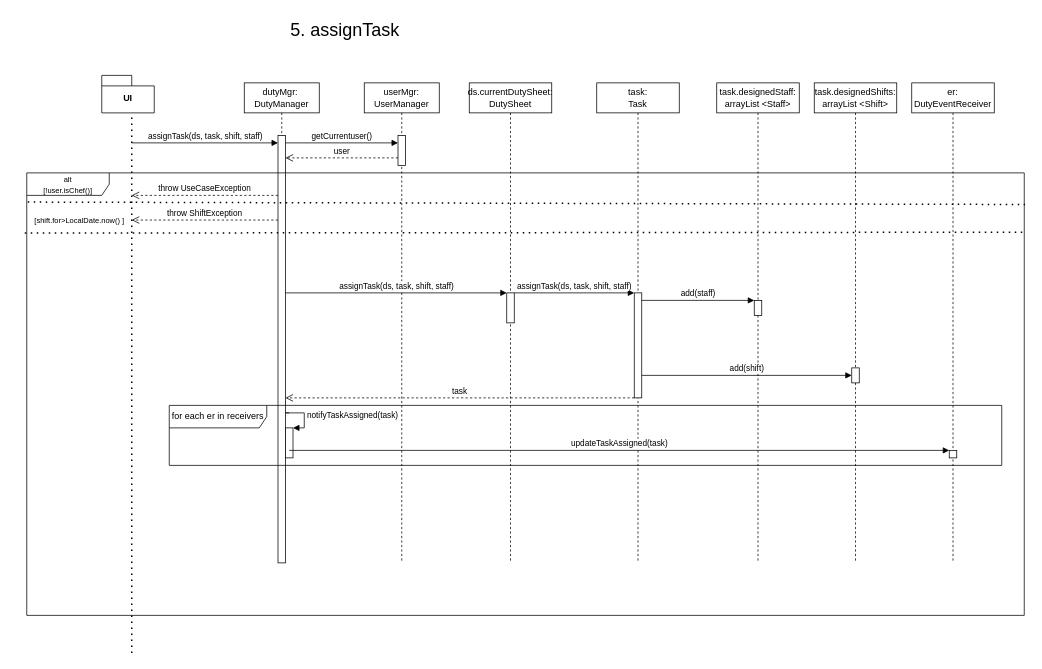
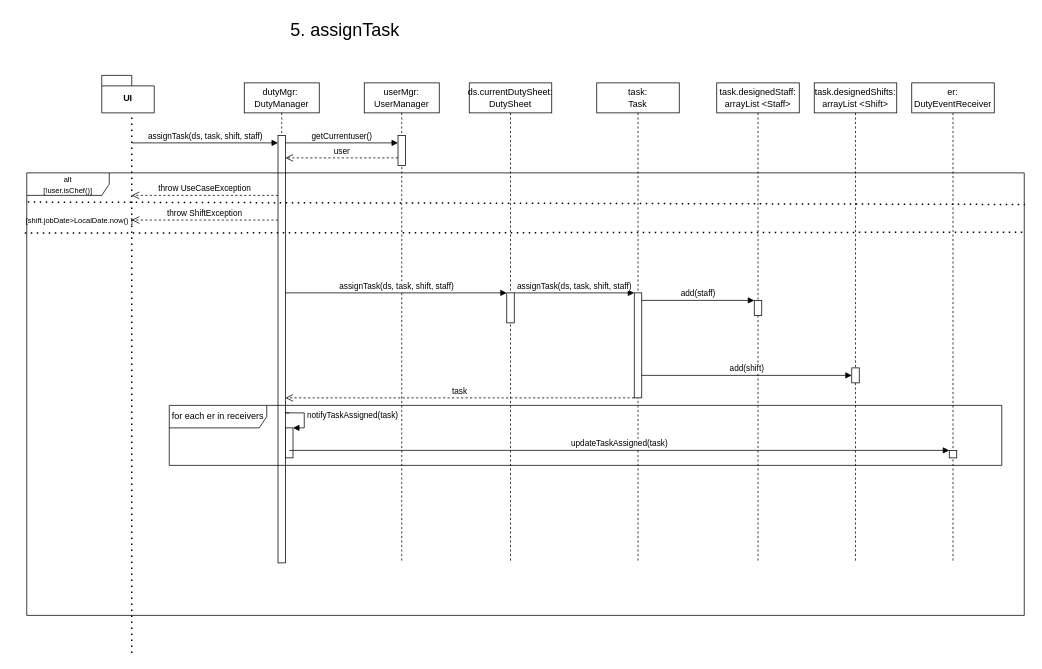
  <mxCell id="0" />
  <mxCell id="1" parent="0" />
  <mxCell id="2" value="" style="endArrow=none;dashed=1;html=1;dashPattern=1 3;strokeWidth=2;rounded=0;" edge="1" parent="1"><mxGeometry width="50" height="50" relative="1" as="geometry"><mxPoint x="175" y="870" as="sourcePoint" /><mxPoint x="175" y="150" as="targetPoint" /></mxGeometry></mxCell>
  <mxCell id="3" value="UI" style="shape=folder;fontStyle=1;spacingTop=10;tabWidth=40;tabHeight=14;tabPosition=left;html=1;whiteSpace=wrap;" vertex="1" parent="1"><mxGeometry x="135" y="100" width="70" height="50" as="geometry" /></mxCell>
  <mxCell id="4" value="dutyMgr:&amp;nbsp;&lt;div&gt;DutyManager&lt;/div&gt;" style="shape=umlLifeline;perimeter=lifelinePerimeter;whiteSpace=wrap;html=1;container=1;dropTarget=0;collapsible=0;recursiveResize=0;outlineConnect=0;portConstraint=eastwest;newEdgeStyle={&quot;curved&quot;:0,&quot;rounded&quot;:0};" vertex="1" parent="1"><mxGeometry x="325" y="110" width="100" height="640" as="geometry" /></mxCell>
  <mxCell id="5" value="" style="html=1;points=[[0,0,0,0,5],[0,1,0,0,-5],[1,0,0,0,5],[1,1,0,0,-5]];perimeter=orthogonalPerimeter;outlineConnect=0;targetShapes=umlLifeline;portConstraint=eastwest;newEdgeStyle={&quot;curved&quot;:0,&quot;rounded&quot;:0};" vertex="1" parent="4"><mxGeometry x="45" y="70" width="10" height="570" as="geometry" /></mxCell>
  <mxCell id="6" value="" style="html=1;points=[[0,0,0,0,5],[0,1,0,0,-5],[1,0,0,0,5],[1,1,0,0,-5]];perimeter=orthogonalPerimeter;outlineConnect=0;targetShapes=umlLifeline;portConstraint=eastwest;newEdgeStyle={&quot;curved&quot;:0,&quot;rounded&quot;:0};" vertex="1" parent="4"><mxGeometry x="55" y="460" width="10" height="40" as="geometry" /></mxCell>
  <mxCell id="7" value="notifyTaskAssigned(task)" style="html=1;align=left;spacingLeft=2;endArrow=block;rounded=0;edgeStyle=orthogonalEdgeStyle;curved=0;rounded=0;" edge="1" parent="4"><mxGeometry relative="1" as="geometry"><mxPoint x="60" y="440" as="sourcePoint" /><Array as="points"><mxPoint x="55" y="440" /><mxPoint x="80" y="440" /><mxPoint x="80" y="460" /></Array><mxPoint x="65" y="460" as="targetPoint" /></mxGeometry></mxCell>
  <mxCell id="8" value="&lt;font style=&quot;font-size: 24px;&quot;&gt;5. assignTask&lt;/font&gt;" style="text;html=1;align=center;verticalAlign=middle;resizable=0;points=[];autosize=1;strokeColor=none;fillColor=none;" vertex="1" parent="1"><mxGeometry x="374" y="20" width="170" height="40" as="geometry" /></mxCell>
  <mxCell id="9" value="assignTask(ds, task, shift, staff)" style="html=1;verticalAlign=bottom;endArrow=block;curved=0;rounded=0;" edge="1" parent="1" target="5"><mxGeometry width="80" relative="1" as="geometry"><mxPoint x="175" y="190" as="sourcePoint" /><mxPoint x="355" y="190" as="targetPoint" /></mxGeometry></mxCell>
  <mxCell id="10" value="userMgr:&lt;div&gt;UserManager&lt;/div&gt;" style="shape=umlLifeline;perimeter=lifelinePerimeter;whiteSpace=wrap;html=1;container=1;dropTarget=0;collapsible=0;recursiveResize=0;outlineConnect=0;portConstraint=eastwest;newEdgeStyle={&quot;curved&quot;:0,&quot;rounded&quot;:0};" vertex="1" parent="1"><mxGeometry x="485" y="110" width="100" height="640" as="geometry" /></mxCell>
  <mxCell id="11" value="" style="html=1;points=[[0,0,0,0,5],[0,1,0,0,-5],[1,0,0,0,5],[1,1,0,0,-5]];perimeter=orthogonalPerimeter;outlineConnect=0;targetShapes=umlLifeline;portConstraint=eastwest;newEdgeStyle={&quot;curved&quot;:0,&quot;rounded&quot;:0};" vertex="1" parent="10"><mxGeometry x="45" y="70" width="10" height="40" as="geometry" /></mxCell>
  <mxCell id="12" value="getCurrentuser()" style="html=1;verticalAlign=bottom;endArrow=block;curved=0;rounded=0;" edge="1" parent="1"><mxGeometry width="80" relative="1" as="geometry"><mxPoint x="380" y="190" as="sourcePoint" /><mxPoint x="530" y="190" as="targetPoint" /></mxGeometry></mxCell>
  <mxCell id="13" value="user" style="html=1;verticalAlign=bottom;endArrow=open;dashed=1;endSize=8;curved=0;rounded=0;" edge="1" parent="1" source="11" target="5"><mxGeometry relative="1" as="geometry"><mxPoint x="565" y="200" as="sourcePoint" /><mxPoint x="485" y="200" as="targetPoint" /><Array as="points"><mxPoint x="475" y="210" /></Array></mxGeometry></mxCell>
  <mxCell id="14" value="ds.currentDutySheet:&lt;div&gt;DutySheet&lt;/div&gt;" style="shape=umlLifeline;perimeter=lifelinePerimeter;whiteSpace=wrap;html=1;container=1;dropTarget=0;collapsible=0;recursiveResize=0;outlineConnect=0;portConstraint=eastwest;newEdgeStyle={&quot;curved&quot;:0,&quot;rounded&quot;:0};" vertex="1" parent="1"><mxGeometry x="625" y="110" width="110" height="640" as="geometry" /></mxCell>
  <mxCell id="15" value="" style="html=1;points=[[0,0,0,0,5],[0,1,0,0,-5],[1,0,0,0,5],[1,1,0,0,-5]];perimeter=orthogonalPerimeter;outlineConnect=0;targetShapes=umlLifeline;portConstraint=eastwest;newEdgeStyle={&quot;curved&quot;:0,&quot;rounded&quot;:0};" vertex="1" parent="14"><mxGeometry x="50" y="280" width="10" height="40" as="geometry" /></mxCell>
  <mxCell id="16" value="assignTask(ds, task, shift, staff)" style="html=1;verticalAlign=bottom;endArrow=block;curved=0;rounded=0;" edge="1" parent="1" target="15"><mxGeometry width="80" relative="1" as="geometry"><mxPoint x="380" y="390" as="sourcePoint" /><mxPoint x="690" y="390" as="targetPoint" /></mxGeometry></mxCell>
  <mxCell id="17" value="task:&lt;div&gt;Task&lt;/div&gt;" style="shape=umlLifeline;perimeter=lifelinePerimeter;whiteSpace=wrap;html=1;container=1;dropTarget=0;collapsible=0;recursiveResize=0;outlineConnect=0;portConstraint=eastwest;newEdgeStyle={&quot;curved&quot;:0,&quot;rounded&quot;:0};" vertex="1" parent="1"><mxGeometry x="795" y="110" width="110" height="640" as="geometry" /></mxCell>
  <mxCell id="18" value="" style="html=1;points=[[0,0,0,0,5],[0,1,0,0,-5],[1,0,0,0,5],[1,1,0,0,-5]];perimeter=orthogonalPerimeter;outlineConnect=0;targetShapes=umlLifeline;portConstraint=eastwest;newEdgeStyle={&quot;curved&quot;:0,&quot;rounded&quot;:0};" vertex="1" parent="17"><mxGeometry x="50" y="280" width="10" height="140" as="geometry" /></mxCell>
  <mxCell id="19" value="assignTask(ds, task, shift, staff)" style="html=1;verticalAlign=bottom;endArrow=block;curved=0;rounded=0;" edge="1" parent="1" target="18"><mxGeometry width="80" relative="1" as="geometry"><mxPoint x="685" y="390" as="sourcePoint" /><mxPoint x="815" y="390" as="targetPoint" /></mxGeometry></mxCell>
  <mxCell id="20" value="add(staff)" style="html=1;verticalAlign=bottom;endArrow=block;curved=0;rounded=0;" edge="1" parent="1"><mxGeometry width="80" relative="1" as="geometry"><mxPoint x="855" y="400" as="sourcePoint" /><mxPoint x="1005" y="400" as="targetPoint" /></mxGeometry></mxCell>
  <mxCell id="21" value="task.designedStaff:&lt;div&gt;&lt;div&gt;arrayList &amp;lt;Staff&amp;gt;&lt;/div&gt;&lt;/div&gt;" style="shape=umlLifeline;perimeter=lifelinePerimeter;whiteSpace=wrap;html=1;container=1;dropTarget=0;collapsible=0;recursiveResize=0;outlineConnect=0;portConstraint=eastwest;newEdgeStyle={&quot;curved&quot;:0,&quot;rounded&quot;:0};" vertex="1" parent="1"><mxGeometry x="955" y="110" width="110" height="640" as="geometry" /></mxCell>
  <mxCell id="22" value="" style="html=1;points=[[0,0,0,0,5],[0,1,0,0,-5],[1,0,0,0,5],[1,1,0,0,-5]];perimeter=orthogonalPerimeter;outlineConnect=0;targetShapes=umlLifeline;portConstraint=eastwest;newEdgeStyle={&quot;curved&quot;:0,&quot;rounded&quot;:0};" vertex="1" parent="21"><mxGeometry x="50" y="290" width="10" height="20" as="geometry" /></mxCell>
  <mxCell id="23" value="add(shift)" style="html=1;verticalAlign=bottom;endArrow=block;curved=0;rounded=0;" edge="1" parent="1" target="25"><mxGeometry width="80" relative="1" as="geometry"><mxPoint x="855" y="500" as="sourcePoint" /><mxPoint x="1095" y="500" as="targetPoint" /></mxGeometry></mxCell>
  <mxCell id="24" value="task.designedShifts:&lt;div&gt;&lt;div&gt;arrayList &amp;lt;Shift&amp;gt;&lt;/div&gt;&lt;/div&gt;" style="shape=umlLifeline;perimeter=lifelinePerimeter;whiteSpace=wrap;html=1;container=1;dropTarget=0;collapsible=0;recursiveResize=0;outlineConnect=0;portConstraint=eastwest;newEdgeStyle={&quot;curved&quot;:0,&quot;rounded&quot;:0};" vertex="1" parent="1"><mxGeometry x="1085" y="110" width="110" height="640" as="geometry" /></mxCell>
  <mxCell id="25" value="" style="html=1;points=[[0,0,0,0,5],[0,1,0,0,-5],[1,0,0,0,5],[1,1,0,0,-5]];perimeter=orthogonalPerimeter;outlineConnect=0;targetShapes=umlLifeline;portConstraint=eastwest;newEdgeStyle={&quot;curved&quot;:0,&quot;rounded&quot;:0};" vertex="1" parent="24"><mxGeometry x="50" y="380" width="10" height="20" as="geometry" /></mxCell>
  <mxCell id="26" value="er:&lt;div&gt;DutyEventReceiver&lt;/div&gt;" style="shape=umlLifeline;perimeter=lifelinePerimeter;whiteSpace=wrap;html=1;container=1;dropTarget=0;collapsible=0;recursiveResize=0;outlineConnect=0;portConstraint=eastwest;newEdgeStyle={&quot;curved&quot;:0,&quot;rounded&quot;:0};" vertex="1" parent="1"><mxGeometry x="1215" y="110" width="110" height="640" as="geometry" /></mxCell>
  <mxCell id="27" value="" style="html=1;points=[[0,0,0,0,5],[0,1,0,0,-5],[1,0,0,0,5],[1,1,0,0,-5]];perimeter=orthogonalPerimeter;outlineConnect=0;targetShapes=umlLifeline;portConstraint=eastwest;newEdgeStyle={&quot;curved&quot;:0,&quot;rounded&quot;:0};" vertex="1" parent="26"><mxGeometry x="50" y="490" width="10" height="10" as="geometry" /></mxCell>
  <mxCell id="28" value="task" style="html=1;verticalAlign=bottom;endArrow=open;dashed=1;endSize=8;curved=0;rounded=0;" edge="1" parent="1"><mxGeometry relative="1" as="geometry"><mxPoint x="845" y="530" as="sourcePoint" /><mxPoint x="380" y="530" as="targetPoint" /></mxGeometry></mxCell>
  <mxCell id="29" value="updateTaskAssigned(task)" style="html=1;verticalAlign=bottom;endArrow=block;curved=0;rounded=0;" edge="1" parent="1" target="27"><mxGeometry width="80" relative="1" as="geometry"><mxPoint x="385" y="600" as="sourcePoint" /><mxPoint x="530" y="600" as="targetPoint" /></mxGeometry></mxCell>
  <mxCell id="30" value="for each er in receivers" style="shape=umlFrame;whiteSpace=wrap;html=1;pointerEvents=0;width=130;height=30;" vertex="1" parent="1"><mxGeometry x="225" y="540" width="1110" height="80" as="geometry" /></mxCell>
  <mxCell id="31" value="&lt;font style=&quot;font-size: 10px;&quot;&gt;alt&lt;/font&gt;&lt;div&gt;&lt;font style=&quot;font-size: 10px;&quot;&gt;[!user.isChef()]&lt;/font&gt;&lt;/div&gt;" style="shape=umlFrame;whiteSpace=wrap;html=1;pointerEvents=0;width=110;height=30;" vertex="1" parent="1"><mxGeometry x="35" y="230" width="1330" height="590" as="geometry" /></mxCell>
  <mxCell id="32" value="throw UseCaseException" style="html=1;verticalAlign=bottom;endArrow=open;dashed=1;endSize=8;curved=0;rounded=0;" edge="1" parent="1"><mxGeometry relative="1" as="geometry"><mxPoint x="370" y="260" as="sourcePoint" /><mxPoint x="175" y="260" as="targetPoint" /></mxGeometry></mxCell>
  <mxCell id="33" value="" style="endArrow=none;dashed=1;html=1;dashPattern=1 3;strokeWidth=2;rounded=0;exitX=0.001;exitY=0.066;exitDx=0;exitDy=0;exitPerimeter=0;entryX=1;entryY=0.085;entryDx=0;entryDy=0;entryPerimeter=0;" edge="1" parent="1" source="31"><mxGeometry width="50" height="50" relative="1" as="geometry"><mxPoint x="64.7" y="271.56" as="sourcePoint" /><mxPoint x="1366" y="272.15" as="targetPoint" /></mxGeometry></mxCell>
  <mxCell id="34" value="" style="endArrow=none;dashed=1;html=1;dashPattern=1 3;strokeWidth=2;rounded=0;exitX=-0.002;exitY=0.136;exitDx=0;exitDy=0;exitPerimeter=0;entryX=1;entryY=0.085;entryDx=0;entryDy=0;entryPerimeter=0;" edge="1" parent="1" source="31"><mxGeometry width="50" height="50" relative="1" as="geometry"><mxPoint x="65.7" y="308.56" as="sourcePoint" /><mxPoint x="1367" y="309.15" as="targetPoint" /></mxGeometry></mxCell>
- <mxCell id="35" value="&lt;font style=&quot;font-size: 10px;&quot;&gt;[shift.for&amp;gt;LocalDate.now() ]&lt;/font&gt;" style="text;html=1;align=center;verticalAlign=middle;resizable=0;points=[];autosize=1;strokeColor=none;fillColor=none;" vertex="1" parent="1"><mxGeometry x="20" y="278" width="170" height="30" as="geometry" /></mxCell>
+ <mxCell id="35" value="&lt;font style=&quot;font-size: 10px;&quot;&gt;[shift.jobDate&amp;gt;LocalDate.now() ]&lt;/font&gt;" style="text;html=1;align=center;verticalAlign=middle;resizable=0;points=[];autosize=1;strokeColor=none;fillColor=none;" vertex="1" parent="1"><mxGeometry x="20" y="278" width="170" height="30" as="geometry" /></mxCell>
  <mxCell id="36" value="throw ShiftException" style="html=1;verticalAlign=bottom;endArrow=open;dashed=1;endSize=8;curved=0;rounded=0;" edge="1" parent="1"><mxGeometry relative="1" as="geometry"><mxPoint x="370" y="292.9" as="sourcePoint" /><mxPoint x="175" y="292.9" as="targetPoint" /></mxGeometry></mxCell>
